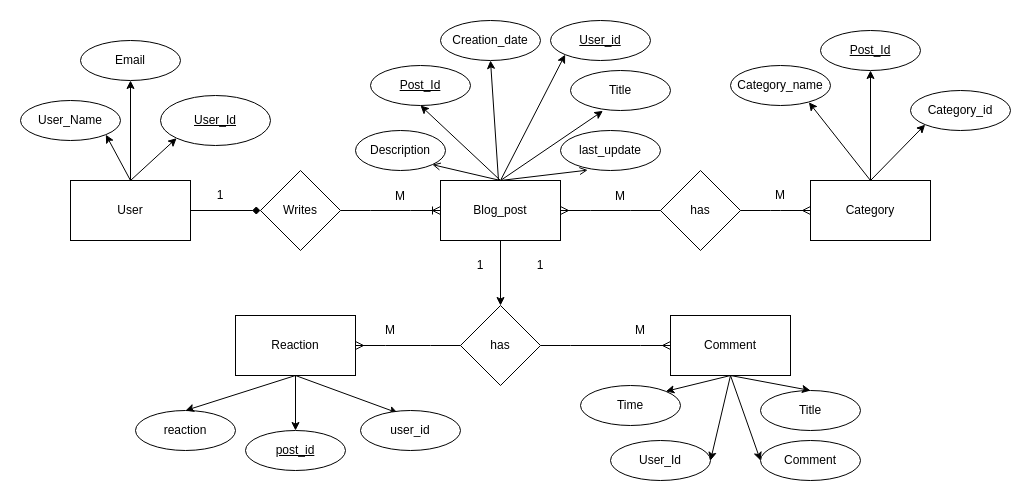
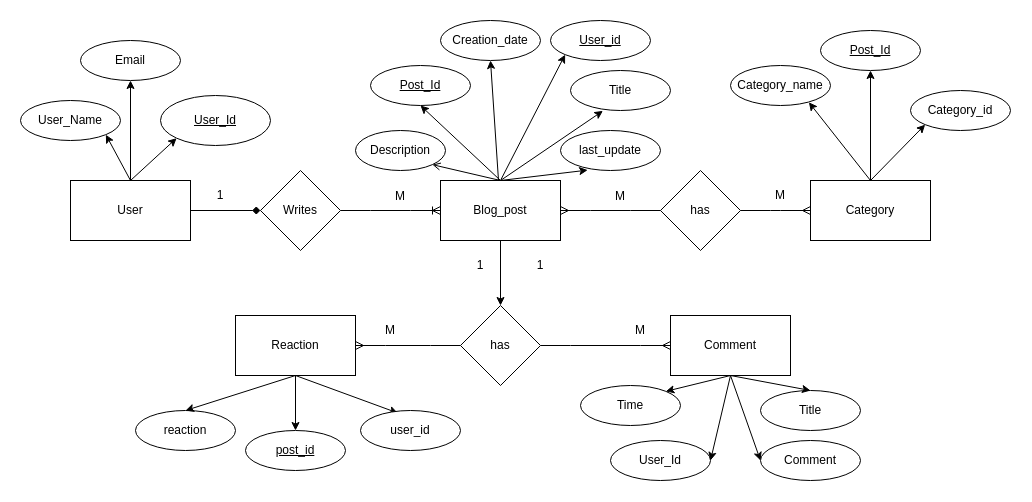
  <mxCell id="0" />
  <mxCell id="1" parent="0" />
  <mxCell id="2" value="User" style="rounded=0;whiteSpace=wrap;html=1;" parent="1" vertex="1"><mxGeometry x="70" y="180" width="120" height="60" as="geometry" /></mxCell>
  <mxCell id="3" value="" style="edgeStyle=orthogonalEdgeStyle;rounded=0;orthogonalLoop=1;jettySize=auto;html=1;" parent="1" source="4" target="53" edge="1"><mxGeometry relative="1" as="geometry" /></mxCell>
  <mxCell id="4" value="Blog_post" style="whiteSpace=wrap;html=1;rounded=0;" parent="1" vertex="1"><mxGeometry x="440" y="180" width="120" height="60" as="geometry" /></mxCell>
  <mxCell id="5" value="has" style="rhombus;whiteSpace=wrap;html=1;rounded=0;" parent="1" vertex="1"><mxGeometry x="660" y="170" width="80" height="80" as="geometry" /></mxCell>
  <mxCell id="6" value="Category" style="whiteSpace=wrap;html=1;rounded=0;" parent="1" vertex="1"><mxGeometry x="810" y="180" width="120" height="60" as="geometry" /></mxCell>
  <mxCell id="7" value="Comment" style="whiteSpace=wrap;html=1;rounded=0;" parent="1" vertex="1"><mxGeometry x="670" y="315" width="120" height="60" as="geometry" /></mxCell>
  <mxCell id="8" value="Reaction" style="rounded=0;whiteSpace=wrap;html=1;" parent="1" vertex="1"><mxGeometry x="235" y="315" width="120" height="60" as="geometry" /></mxCell>
  <mxCell id="9" value="User_Name" style="ellipse;whiteSpace=wrap;html=1;align=center;" parent="1" vertex="1"><mxGeometry x="20" y="100" width="100" height="40" as="geometry" /></mxCell>
  <mxCell id="10" value="Email" style="ellipse;whiteSpace=wrap;html=1;align=center;" parent="1" vertex="1"><mxGeometry x="80" y="40" width="100" height="40" as="geometry" /></mxCell>
  <mxCell id="11" value="Post_Id" style="ellipse;whiteSpace=wrap;html=1;align=center;fontStyle=4" parent="1" vertex="1"><mxGeometry x="370" y="65" width="100" height="40" as="geometry" /></mxCell>
  <mxCell id="12" value="&lt;u&gt;User_Id&lt;/u&gt;" style="ellipse;whiteSpace=wrap;html=1;align=center;" parent="1" vertex="1"><mxGeometry x="160" y="95" width="110" height="50" as="geometry" /></mxCell>
  <mxCell id="13" value="Creation_date" style="ellipse;whiteSpace=wrap;html=1;align=center;" parent="1" vertex="1"><mxGeometry x="440" y="20" width="100" height="40" as="geometry" /></mxCell>
  <mxCell id="14" value="User_id" style="ellipse;whiteSpace=wrap;html=1;align=center;fontStyle=4" parent="1" vertex="1"><mxGeometry x="550" y="20" width="100" height="40" as="geometry" /></mxCell>
  <mxCell id="15" value="last_update" style="ellipse;whiteSpace=wrap;html=1;align=center;" parent="1" vertex="1"><mxGeometry x="560" y="130" width="100" height="40" as="geometry" /></mxCell>
  <mxCell id="16" value="Title" style="ellipse;whiteSpace=wrap;html=1;align=center;" parent="1" vertex="1"><mxGeometry x="570" y="70" width="100" height="40" as="geometry" /></mxCell>
  <mxCell id="17" value="Category_name" style="ellipse;whiteSpace=wrap;html=1;align=center;" parent="1" vertex="1"><mxGeometry x="730" y="65" width="100" height="40" as="geometry" /></mxCell>
  <mxCell id="18" value="&lt;u&gt;Post_Id&lt;/u&gt;" style="ellipse;whiteSpace=wrap;html=1;align=center;" parent="1" vertex="1"><mxGeometry x="820" y="30" width="100" height="40" as="geometry" /></mxCell>
  <mxCell id="19" value="User_Id" style="ellipse;whiteSpace=wrap;html=1;align=center;" parent="1" vertex="1"><mxGeometry x="610" y="440" width="100" height="40" as="geometry" /></mxCell>
  <mxCell id="20" value="Time" style="ellipse;whiteSpace=wrap;html=1;align=center;" parent="1" vertex="1"><mxGeometry x="580" y="385" width="100" height="40" as="geometry" /></mxCell>
  <mxCell id="21" value="Title" style="ellipse;whiteSpace=wrap;html=1;align=center;" parent="1" vertex="1"><mxGeometry x="760" y="390" width="100" height="40" as="geometry" /></mxCell>
  <mxCell id="22" value="Comment" style="ellipse;whiteSpace=wrap;html=1;align=center;" parent="1" vertex="1"><mxGeometry x="760" y="440" width="100" height="40" as="geometry" /></mxCell>
  <mxCell id="23" value="&lt;u&gt;post_id&lt;/u&gt;" style="ellipse;whiteSpace=wrap;html=1;align=center;" parent="1" vertex="1"><mxGeometry x="245" y="430" width="100" height="40" as="geometry" /></mxCell>
  <mxCell id="24" value="" style="endArrow=open;html=1;rounded=0;exitX=0.5;exitY=0;exitDx=0;exitDy=0;entryX=1;entryY=1;entryDx=0;entryDy=0;" parent="1" source="4" target="41" edge="1"><mxGeometry width="50" height="50" relative="1" as="geometry"><mxPoint x="460" y="180" as="sourcePoint" /><mxPoint x="445.355" y="124.142" as="targetPoint" /></mxGeometry></mxCell>
  <mxCell id="25" value="" style="endArrow=classic;html=1;rounded=0;exitX=0.5;exitY=0;exitDx=0;exitDy=0;entryX=0.5;entryY=1;entryDx=0;entryDy=0;" parent="1" source="4" target="11" edge="1"><mxGeometry width="50" height="50" relative="1" as="geometry"><mxPoint x="460" y="180" as="sourcePoint" /><mxPoint x="510" y="130" as="targetPoint" /></mxGeometry></mxCell>
- <mxCell id="26" value="" style="endArrow=open;html=1;rounded=0;exitX=0.5;exitY=0;exitDx=0;exitDy=0;entryX=0.272;entryY=0.99;entryDx=0;entryDy=0;entryPerimeter=0;" parent="1" source="4" target="15" edge="1"><mxGeometry width="50" height="50" relative="1" as="geometry"><mxPoint x="460" y="180" as="sourcePoint" /><mxPoint x="510" y="130" as="targetPoint" /></mxGeometry></mxCell>
+ <mxCell id="26" value="" style="endArrow=classic;html=1;rounded=0;exitX=0.5;exitY=0;exitDx=0;exitDy=0;entryX=0.272;entryY=0.99;entryDx=0;entryDy=0;entryPerimeter=0;" parent="1" source="4" target="15" edge="1"><mxGeometry width="50" height="50" relative="1" as="geometry"><mxPoint x="460" y="180" as="sourcePoint" /><mxPoint x="510" y="130" as="targetPoint" /></mxGeometry></mxCell>
  <mxCell id="27" value="" style="endArrow=classic;html=1;rounded=0;entryX=0.324;entryY=1.01;entryDx=0;entryDy=0;entryPerimeter=0;exitX=0.5;exitY=0;exitDx=0;exitDy=0;" parent="1" source="4" target="16" edge="1"><mxGeometry width="50" height="50" relative="1" as="geometry"><mxPoint x="510" y="180" as="sourcePoint" /><mxPoint x="560" y="130" as="targetPoint" /></mxGeometry></mxCell>
  <mxCell id="28" value="" style="endArrow=classic;html=1;rounded=0;entryX=0;entryY=1;entryDx=0;entryDy=0;exitX=0.5;exitY=0;exitDx=0;exitDy=0;" parent="1" source="4" target="14" edge="1"><mxGeometry width="50" height="50" relative="1" as="geometry"><mxPoint x="510" y="140" as="sourcePoint" /><mxPoint x="560" y="90" as="targetPoint" /></mxGeometry></mxCell>
  <mxCell id="29" value="" style="endArrow=classic;html=1;rounded=0;entryX=0.5;entryY=1;entryDx=0;entryDy=0;" parent="1" source="4" target="13" edge="1"><mxGeometry width="50" height="50" relative="1" as="geometry"><mxPoint x="490" y="120" as="sourcePoint" /><mxPoint x="540" y="70" as="targetPoint" /></mxGeometry></mxCell>
  <mxCell id="30" value="" style="endArrow=classic;html=1;rounded=0;entryX=0;entryY=1;entryDx=0;entryDy=0;exitX=0.5;exitY=0;exitDx=0;exitDy=0;" parent="1" source="2" target="12" edge="1"><mxGeometry width="50" height="50" relative="1" as="geometry"><mxPoint x="150" y="180" as="sourcePoint" /><mxPoint x="200" y="130" as="targetPoint" /></mxGeometry></mxCell>
  <mxCell id="31" value="" style="endArrow=classic;html=1;rounded=0;entryX=0.5;entryY=1;entryDx=0;entryDy=0;" parent="1" target="10" edge="1"><mxGeometry width="50" height="50" relative="1" as="geometry"><mxPoint x="130" y="180" as="sourcePoint" /><mxPoint x="170" y="130" as="targetPoint" /></mxGeometry></mxCell>
  <mxCell id="32" value="" style="endArrow=classic;html=1;rounded=0;entryX=0.5;entryY=1;entryDx=0;entryDy=0;exitX=0.5;exitY=0;exitDx=0;exitDy=0;" parent="1" source="6" target="18" edge="1"><mxGeometry width="50" height="50" relative="1" as="geometry"><mxPoint x="900" y="180" as="sourcePoint" /><mxPoint x="950" y="130" as="targetPoint" /></mxGeometry></mxCell>
  <mxCell id="33" value="" style="endArrow=classic;html=1;rounded=0;entryX=0.784;entryY=0.92;entryDx=0;entryDy=0;entryPerimeter=0;exitX=0.5;exitY=0;exitDx=0;exitDy=0;" parent="1" source="6" target="17" edge="1"><mxGeometry width="50" height="50" relative="1" as="geometry"><mxPoint x="900" y="180" as="sourcePoint" /><mxPoint x="870" y="120" as="targetPoint" /></mxGeometry></mxCell>
  <mxCell id="34" value="" style="endArrow=classic;html=1;rounded=0;exitX=0.5;exitY=1;exitDx=0;exitDy=0;entryX=0.5;entryY=0;entryDx=0;entryDy=0;" parent="1" source="7" target="21" edge="1"><mxGeometry width="50" height="50" relative="1" as="geometry"><mxPoint x="580" y="390" as="sourcePoint" /><mxPoint x="600" y="400" as="targetPoint" /></mxGeometry></mxCell>
  <mxCell id="35" value="" style="endArrow=classic;html=1;rounded=0;entryX=1;entryY=0.5;entryDx=0;entryDy=0;exitX=0.5;exitY=1;exitDx=0;exitDy=0;" parent="1" source="7" target="19" edge="1"><mxGeometry width="50" height="50" relative="1" as="geometry"><mxPoint x="310" y="420" as="sourcePoint" /><mxPoint x="360" y="370" as="targetPoint" /></mxGeometry></mxCell>
  <mxCell id="36" value="" style="endArrow=classic;html=1;rounded=0;entryX=1;entryY=0;entryDx=0;entryDy=0;exitX=0.5;exitY=1;exitDx=0;exitDy=0;" parent="1" source="7" target="20" edge="1"><mxGeometry width="50" height="50" relative="1" as="geometry"><mxPoint x="520" y="360" as="sourcePoint" /><mxPoint x="420" y="470" as="targetPoint" /></mxGeometry></mxCell>
  <mxCell id="37" value="" style="endArrow=classic;html=1;rounded=0;entryX=0.5;entryY=0;entryDx=0;entryDy=0;exitX=0.5;exitY=1;exitDx=0;exitDy=0;" parent="1" source="8" target="23" edge="1"><mxGeometry width="50" height="50" relative="1" as="geometry"><mxPoint x="440" y="610" as="sourcePoint" /><mxPoint x="490" y="560" as="targetPoint" /></mxGeometry></mxCell>
  <mxCell id="38" value="" style="endArrow=classic;html=1;rounded=0;exitX=0.5;exitY=1;exitDx=0;exitDy=0;entryX=0;entryY=0.5;entryDx=0;entryDy=0;" parent="1" source="7" target="22" edge="1"><mxGeometry width="50" height="50" relative="1" as="geometry"><mxPoint x="560" y="620" as="sourcePoint" /><mxPoint x="610" y="570" as="targetPoint" /></mxGeometry></mxCell>
  <mxCell id="39" value="" style="endArrow=classic;html=1;rounded=0;exitX=0.5;exitY=1;exitDx=0;exitDy=0;entryX=0.374;entryY=0.063;entryDx=0;entryDy=0;entryPerimeter=0;" parent="1" source="8" target="44" edge="1"><mxGeometry width="50" height="50" relative="1" as="geometry"><mxPoint x="810" y="590" as="sourcePoint" /><mxPoint x="940" y="446" as="targetPoint" /></mxGeometry></mxCell>
  <mxCell id="40" value="" style="endArrow=classic;html=1;rounded=0;exitX=0.5;exitY=0;exitDx=0;exitDy=0;entryX=1;entryY=1;entryDx=0;entryDy=0;" parent="1" source="2" target="9" edge="1"><mxGeometry width="50" height="50" relative="1" as="geometry"><mxPoint x="120" y="310" as="sourcePoint" /><mxPoint x="170" y="260" as="targetPoint" /></mxGeometry></mxCell>
  <mxCell id="41" value="Description" style="ellipse;whiteSpace=wrap;html=1;align=center;" parent="1" vertex="1"><mxGeometry x="355" y="130" width="90" height="40" as="geometry" /></mxCell>
  <mxCell id="42" value="Category_id" style="ellipse;whiteSpace=wrap;html=1;align=center;" parent="1" vertex="1"><mxGeometry x="910" y="90" width="100" height="40" as="geometry" /></mxCell>
  <mxCell id="43" value="" style="endArrow=classic;html=1;rounded=0;exitX=0.5;exitY=0;exitDx=0;exitDy=0;entryX=0;entryY=1;entryDx=0;entryDy=0;" parent="1" source="6" target="42" edge="1"><mxGeometry width="50" height="50" relative="1" as="geometry"><mxPoint x="1010" y="260" as="sourcePoint" /><mxPoint x="1060" y="210" as="targetPoint" /></mxGeometry></mxCell>
  <mxCell id="44" value="user_id" style="ellipse;whiteSpace=wrap;html=1;align=center;" parent="1" vertex="1"><mxGeometry x="360" y="410" width="100" height="40" as="geometry" /></mxCell>
  <mxCell id="45" value="reaction" style="ellipse;whiteSpace=wrap;html=1;align=center;" parent="1" vertex="1"><mxGeometry x="135" y="410" width="100" height="40" as="geometry" /></mxCell>
  <mxCell id="46" value="" style="endArrow=classic;html=1;rounded=0;exitX=0.5;exitY=1;exitDx=0;exitDy=0;entryX=0.5;entryY=0;entryDx=0;entryDy=0;" parent="1" source="8" target="45" edge="1"><mxGeometry width="50" height="50" relative="1" as="geometry"><mxPoint x="1020" y="400" as="sourcePoint" /><mxPoint x="1070" y="350" as="targetPoint" /></mxGeometry></mxCell>
  <mxCell id="47" value="" style="edgeStyle=entityRelationEdgeStyle;fontSize=12;html=1;endArrow=ERoneToMany;rounded=0;exitX=1;exitY=0.5;exitDx=0;exitDy=0;entryX=0;entryY=0.5;entryDx=0;entryDy=0;" parent="1" source="48" target="4" edge="1"><mxGeometry width="100" height="100" relative="1" as="geometry"><mxPoint x="480" y="340" as="sourcePoint" /><mxPoint x="580" y="240" as="targetPoint" /></mxGeometry></mxCell>
  <mxCell id="48" value="Writes" style="rhombus;whiteSpace=wrap;html=1;rounded=0;" parent="1" vertex="1"><mxGeometry x="260" y="170" width="80" height="80" as="geometry" /></mxCell>
  <mxCell id="49" value="" style="endArrow=diamond;html=1;rounded=0;exitX=1;exitY=0.5;exitDx=0;exitDy=0;entryX=0;entryY=0.5;entryDx=0;entryDy=0;" parent="1" source="2" target="48" edge="1"><mxGeometry relative="1" as="geometry"><mxPoint x="160" y="260" as="sourcePoint" /><mxPoint x="320" y="260" as="targetPoint" /></mxGeometry></mxCell>
  <mxCell id="50" value="" style="edgeStyle=entityRelationEdgeStyle;fontSize=12;html=1;endArrow=ERmany;rounded=0;exitX=0;exitY=0.5;exitDx=0;exitDy=0;entryX=1;entryY=0.5;entryDx=0;entryDy=0;" parent="1" source="5" target="4" edge="1"><mxGeometry width="100" height="100" relative="1" as="geometry"><mxPoint x="310" y="420" as="sourcePoint" /><mxPoint x="410" y="320" as="targetPoint" /></mxGeometry></mxCell>
  <mxCell id="51" value="" style="edgeStyle=entityRelationEdgeStyle;fontSize=12;html=1;endArrow=ERmany;rounded=0;exitX=1;exitY=0.5;exitDx=0;exitDy=0;entryX=0;entryY=0.5;entryDx=0;entryDy=0;" parent="1" source="5" target="6" edge="1"><mxGeometry width="100" height="100" relative="1" as="geometry"><mxPoint x="280" y="400" as="sourcePoint" /><mxPoint x="380" y="300" as="targetPoint" /></mxGeometry></mxCell>
  <mxCell id="52" value="" style="edgeStyle=entityRelationEdgeStyle;fontSize=12;html=1;endArrow=ERmany;rounded=0;exitX=1;exitY=0.5;exitDx=0;exitDy=0;entryX=0;entryY=0.5;entryDx=0;entryDy=0;" parent="1" source="53" edge="1" target="7"><mxGeometry width="100" height="100" relative="1" as="geometry"><mxPoint x="340" y="380" as="sourcePoint" /><mxPoint x="670" y="360" as="targetPoint" /></mxGeometry></mxCell>
  <mxCell id="53" value="has" style="rhombus;whiteSpace=wrap;html=1;rounded=0;" parent="1" vertex="1"><mxGeometry x="460" y="305" width="80" height="80" as="geometry" /></mxCell>
  <mxCell id="54" value="" style="edgeStyle=entityRelationEdgeStyle;fontSize=12;html=1;endArrow=ERmany;rounded=0;entryX=1;entryY=0.5;entryDx=0;entryDy=0;exitX=0;exitY=0.5;exitDx=0;exitDy=0;" parent="1" source="53" target="8" edge="1"><mxGeometry width="100" height="100" relative="1" as="geometry"><mxPoint x="90" y="420" as="sourcePoint" /><mxPoint x="190" y="320" as="targetPoint" /></mxGeometry></mxCell>
  <mxCell id="55" value="1" style="text;html=1;align=center;verticalAlign=middle;whiteSpace=wrap;rounded=0;" parent="1" vertex="1"><mxGeometry x="190" y="180" width="60" height="30" as="geometry" /></mxCell>
  <mxCell id="56" value="M" style="text;html=1;align=center;verticalAlign=middle;whiteSpace=wrap;rounded=0;" parent="1" vertex="1"><mxGeometry x="370" y="181" width="60" height="30" as="geometry" /></mxCell>
  <mxCell id="57" value="M" style="text;html=1;align=center;verticalAlign=middle;whiteSpace=wrap;rounded=0;" parent="1" vertex="1"><mxGeometry x="590" y="181" width="60" height="30" as="geometry" /></mxCell>
  <mxCell id="58" value="M" style="text;html=1;align=center;verticalAlign=middle;whiteSpace=wrap;rounded=0;" parent="1" vertex="1"><mxGeometry x="750" y="180" width="60" height="30" as="geometry" /></mxCell>
  <mxCell id="59" value="M" style="text;html=1;align=center;verticalAlign=middle;whiteSpace=wrap;rounded=0;" parent="1" vertex="1"><mxGeometry x="360" y="315" width="60" height="30" as="geometry" /></mxCell>
  <mxCell id="60" value="1" style="text;html=1;align=center;verticalAlign=middle;whiteSpace=wrap;rounded=0;" parent="1" vertex="1"><mxGeometry x="450" y="250" width="60" height="30" as="geometry" /></mxCell>
  <mxCell id="61" value="1" style="text;html=1;align=center;verticalAlign=middle;whiteSpace=wrap;rounded=0;" parent="1" vertex="1"><mxGeometry x="510" y="250" width="60" height="30" as="geometry" /></mxCell>
  <mxCell id="62" value="M" style="text;html=1;align=center;verticalAlign=middle;whiteSpace=wrap;rounded=0;" parent="1" vertex="1"><mxGeometry x="610" y="315" width="60" height="30" as="geometry" /></mxCell>
